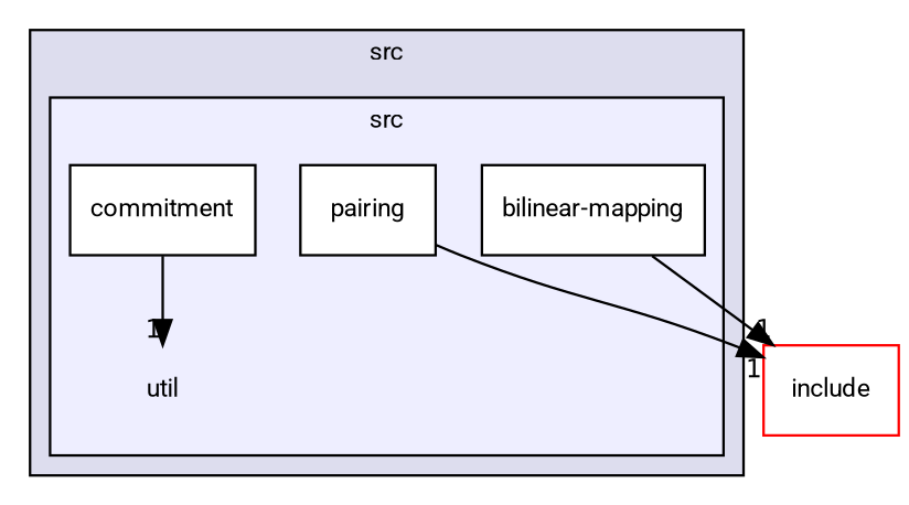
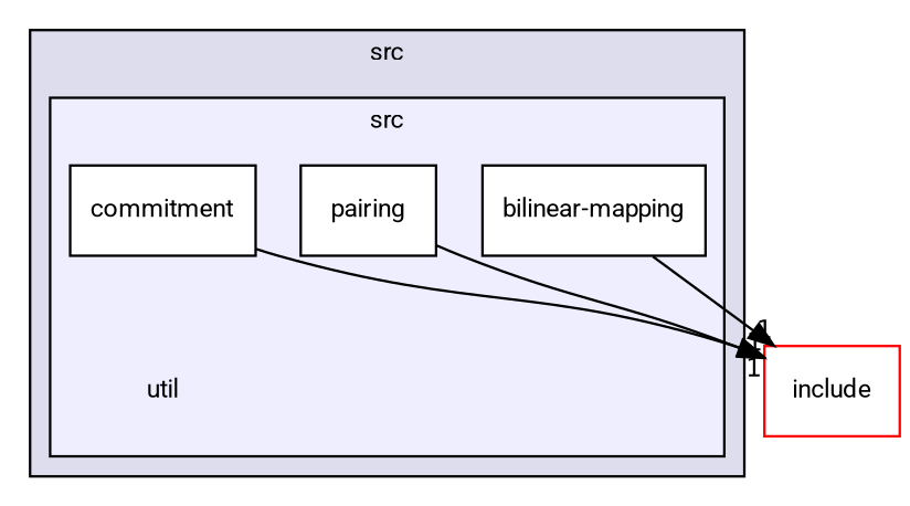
  digraph {
    compound=true
    fontname=Roboto
    node [fontname=Roboto fontsize=10 shape=box color=black fillcolor=white style=filled]
    edge [headlabel=1 labeldistance=1.5 labelfontname=Helvetica labelfontsize=10 fontname=Roboto]
    n1 [label=util shape=plaintext color="" fillcolor="" style=""]
    n2 [label="bilinear-mapping"]
    n3 [label=commitment]
    n4 [label=pairing]
    n5 [color=red label=include]
    subgraph cluster_1 {
      bgcolor="#ddddee"
      fontsize=10
      label=src
      pencolor=black
      subgraph cluster_2 {
        bgcolor="#eeeeff"
        fontsize=10
        pencolor=black
        n1
        n2
        n3
        n4
      }
    }
    n2 -> n5
-   n3 -> n1
+   n3 -> n5
    n4 -> n5
  }
